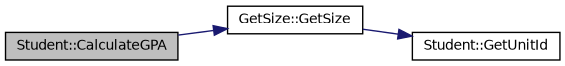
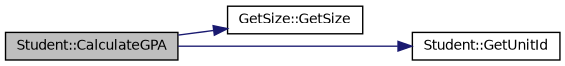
  digraph {
    rankdir=LR
    node [color=black fillcolor=white fontname=Helvetica fontsize=10 shape=record style=filled]
    edge [color=midnightblue fontname=Helvetica fontsize=10 labelfontname=Helvetica labelfontsize=10 style=solid]
    n1 [fillcolor=grey75 fontcolor=black height=0.2 label="Student::CalculateGPA" width=0.4]
    n2 [height=0.2 label="GetSize::GetSize" width=0.4]
    n3 [height=0.2 label="Student::GetUnitId" width=0.4]
    n1 -> n2
-   n2 -> n3
+   n1 -> n3
  }
